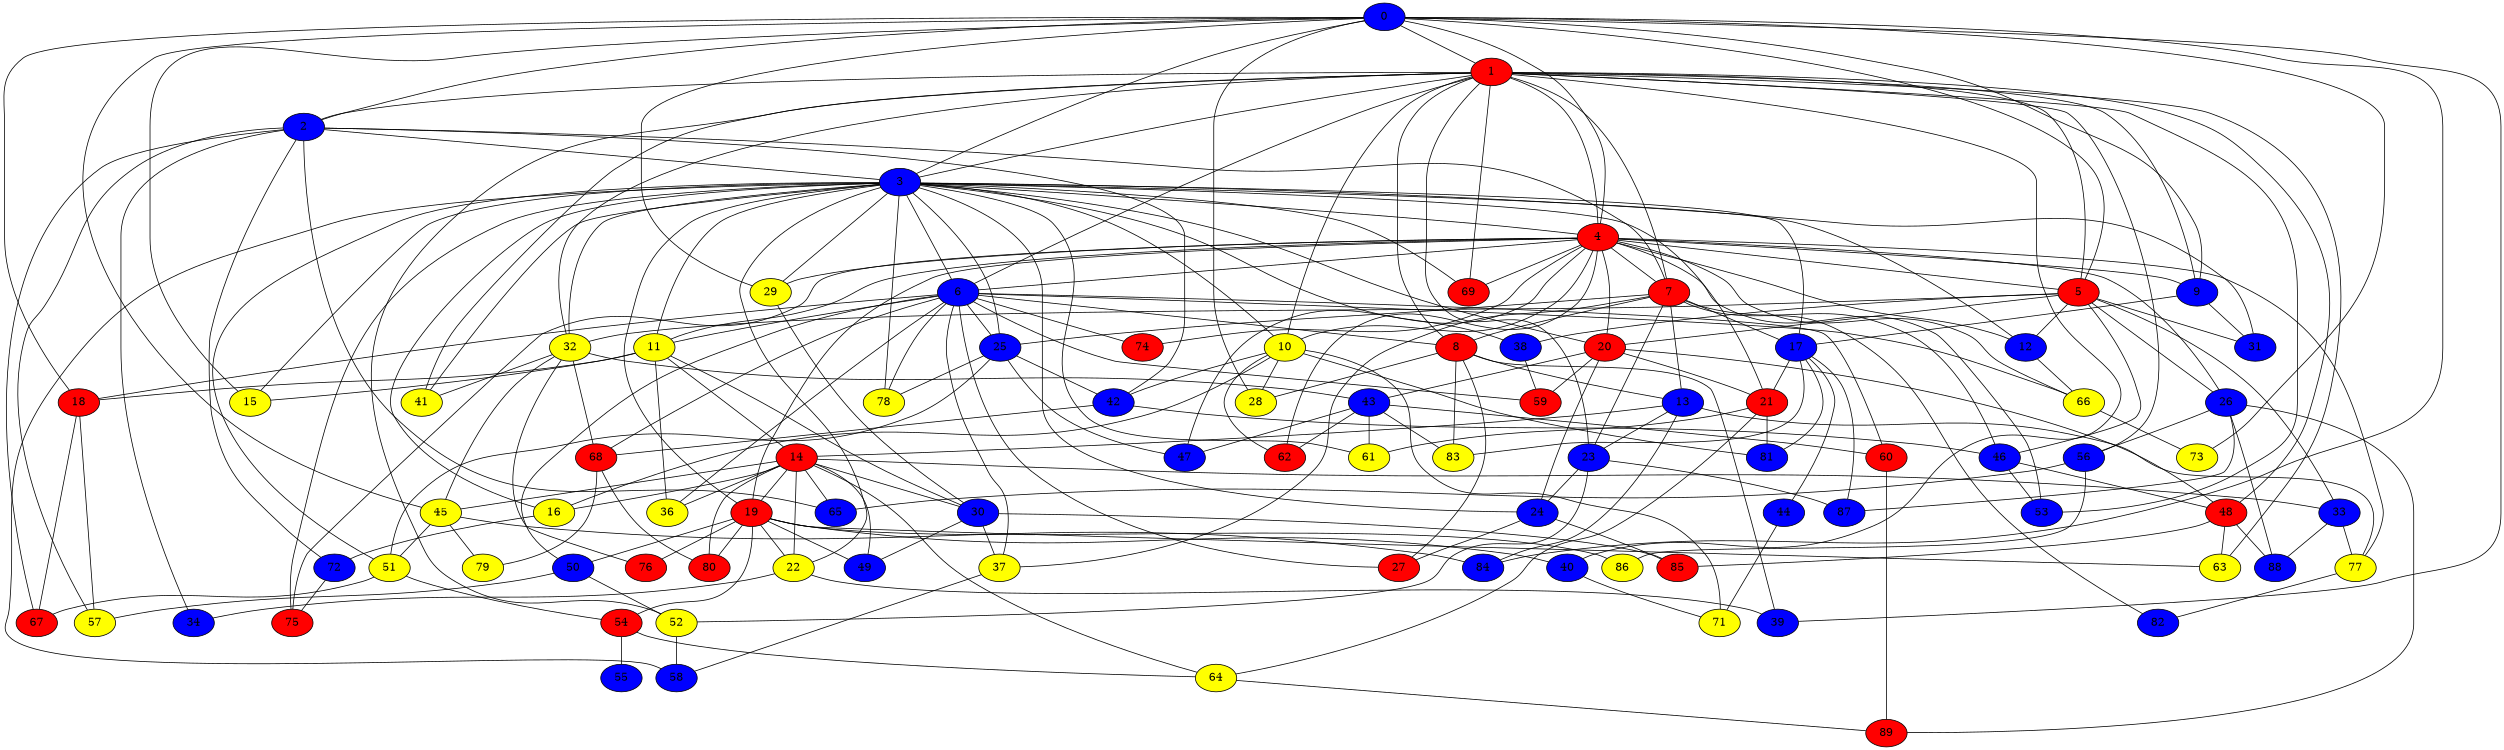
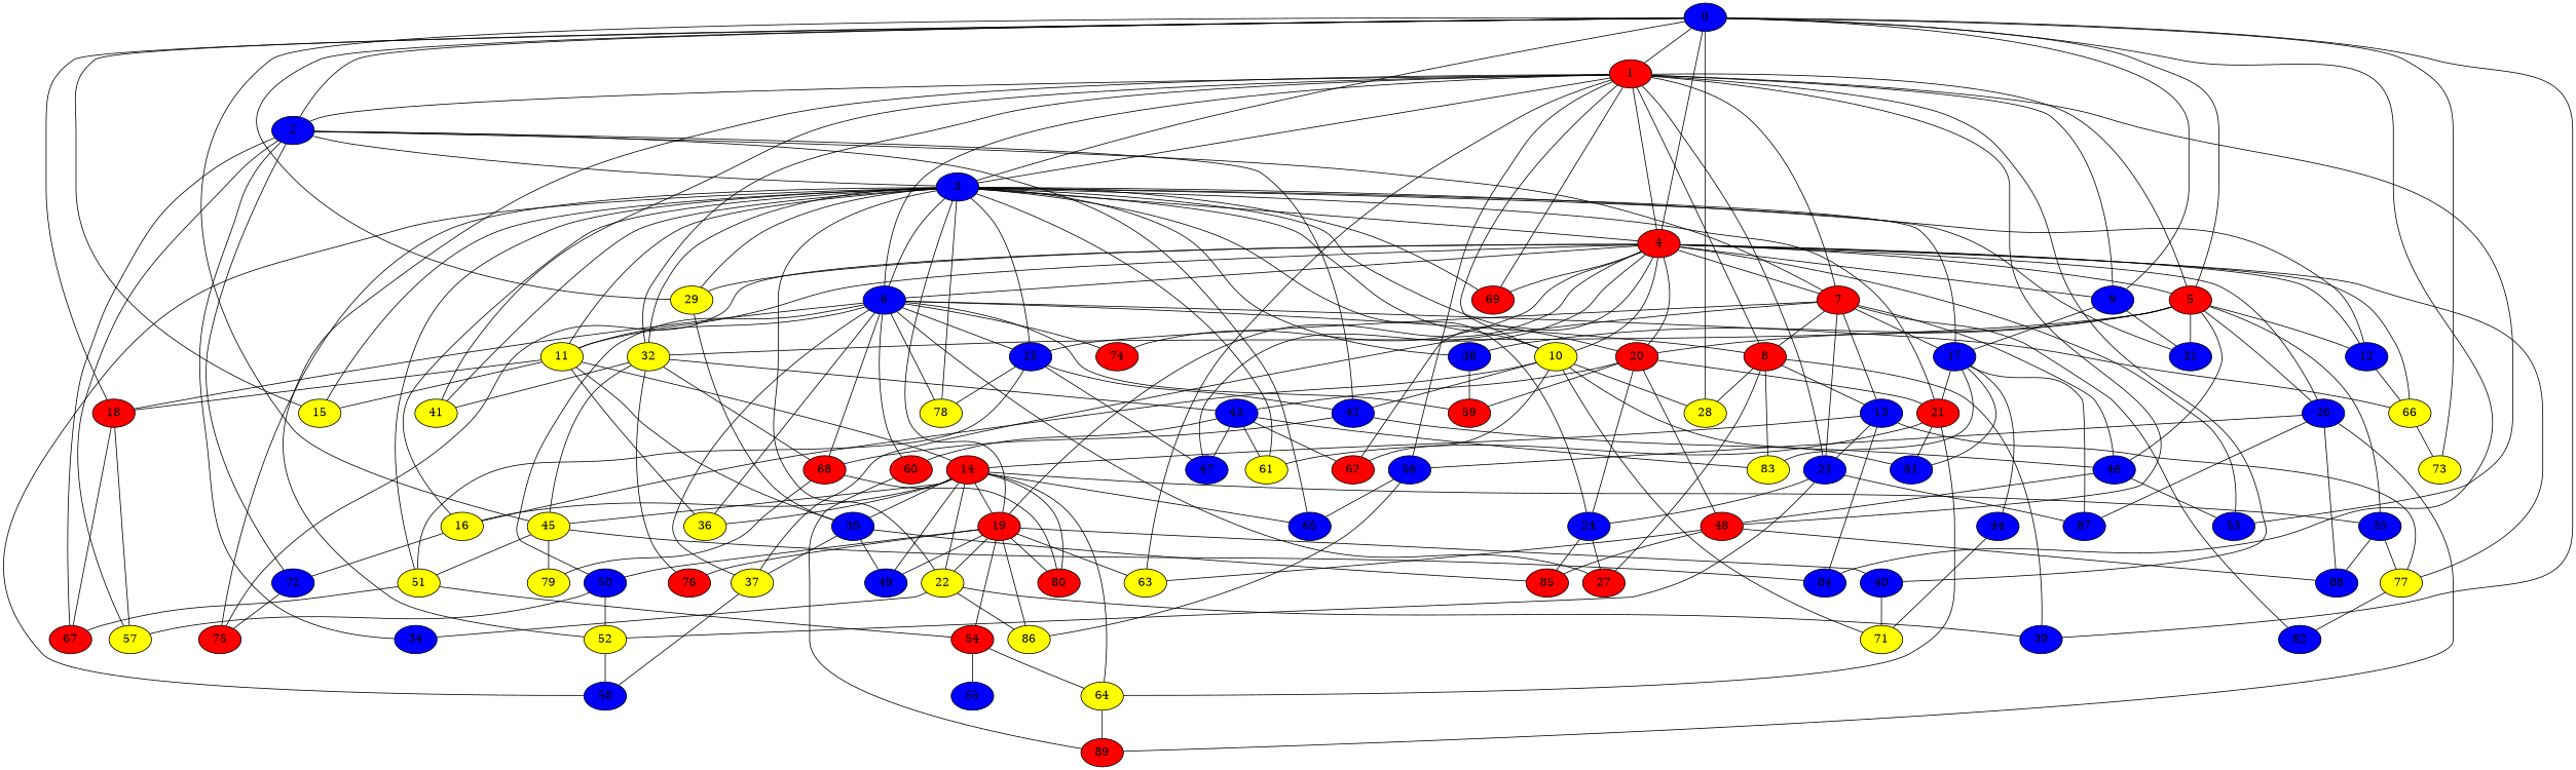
  graph {
    node [fillcolor=blue style=filled]
    1 [fillcolor=red]
    0
    2
    3
    4 [fillcolor=red]
    5 [fillcolor=red]
    9
    15 [fillcolor=yellow]
    18 [fillcolor=red]
    28 [fillcolor=yellow]
    29 [fillcolor=yellow]
    39
    45 [fillcolor=yellow]
    73 [fillcolor=yellow]
    84
    6
    7 [fillcolor=red]
    8 [fillcolor=red]
    10 [fillcolor=yellow]
    23
    32 [fillcolor=yellow]
    40
    41 [fillcolor=yellow]
    48 [fillcolor=red]
    52 [fillcolor=yellow]
    53
    56
    63 [fillcolor=yellow]
    69 [fillcolor=red]
    34
    42
    57 [fillcolor=yellow]
    65
    67 [fillcolor=red]
    72
    11 [fillcolor=yellow]
    12
    16 [fillcolor=yellow]
    17
    19 [fillcolor=red]
    20 [fillcolor=red]
    21 [fillcolor=red]
    22 [fillcolor=yellow]
    24
    25
    31
    38
    51 [fillcolor=yellow]
    58
    61 [fillcolor=yellow]
    75 [fillcolor=red]
    78 [fillcolor=yellow]
    26
    47
    62 [fillcolor=red]
    66 [fillcolor=yellow]
    74 [fillcolor=red]
    77 [fillcolor=yellow]
    33
    46
    30
    79 [fillcolor=yellow]
    27 [fillcolor=red]
    36 [fillcolor=yellow]
    37 [fillcolor=yellow]
    50
    59 [fillcolor=red]
    60 [fillcolor=red]
    68 [fillcolor=red]
    13
    82
    83 [fillcolor=yellow]
    71 [fillcolor=yellow]
    81
    87
    76 [fillcolor=red]
    43
    85 [fillcolor=red]
    88
    86 [fillcolor=yellow]
    14 [fillcolor=red]
    44
    49
    80 [fillcolor=red]
    54 [fillcolor=red]
    64 [fillcolor=yellow]
    89 [fillcolor=red]
    55
    1 -- 2
    1 -- 3
    1 -- 4
    1 -- 5
    1 -- 9
    1 -- 6
    1 -- 7
    1 -- 8
    1 -- 10
    1 -- 23
    1 -- 32
    1 -- 40
    1 -- 41
    1 -- 48
    1 -- 52
    1 -- 53
    1 -- 56
    1 -- 63
    1 -- 69
    0 -- 1
    0 -- 2
    0 -- 3
    0 -- 4
    0 -- 5
    0 -- 9
    0 -- 15
    0 -- 18
    0 -- 28
    0 -- 29
    0 -- 39
    0 -- 45
    0 -- 73
    0 -- 84
    2 -- 3
    2 -- 7
    2 -- 34
    2 -- 42
    2 -- 57
    2 -- 65
    2 -- 67
    2 -- 72
    3 -- 4
    3 -- 15
    3 -- 29
    3 -- 6
    3 -- 10
    3 -- 32
    3 -- 41
    3 -- 69
    3 -- 11
    3 -- 12
    3 -- 16
    3 -- 17
    3 -- 19
    3 -- 20
    3 -- 21
    3 -- 22
    3 -- 24
    3 -- 25
    3 -- 31
    3 -- 38
    3 -- 51
    3 -- 58
    3 -- 61
    3 -- 75
    3 -- 78
    4 -- 5
    4 -- 9
    4 -- 29
    4 -- 6
    4 -- 7
    4 -- 10
    4 -- 53
    4 -- 69
    4 -- 11
    4 -- 12
    4 -- 19
    4 -- 20
    4 -- 75
    4 -- 26
    4 -- 47
    4 -- 62
    4 -- 66
    4 -- 74
    4 -- 77
    5 -- 32
    5 -- 12
    5 -- 20
    5 -- 31
    5 -- 38
    5 -- 26
    5 -- 33
    5 -- 46
    9 -- 17
    9 -- 31
    18 -- 57
    18 -- 67
    29 -- 30
    45 -- 84
    45 -- 51
    45 -- 79
    6 -- 18
    6 -- 8
    6 -- 11
    6 -- 25
    6 -- 78
    6 -- 66
    6 -- 74
    6 -- 27
    6 -- 36
    6 -- 37
    6 -- 50
    6 -- 59
    6 -- 60
    6 -- 68
    7 -- 8
    7 -- 23
    7 -- 17
    7 -- 25
    7 -- 46
    7 -- 37
    7 -- 13
    7 -- 82
    8 -- 28
    8 -- 39
    8 -- 27
    8 -- 13
    8 -- 83
    10 -- 28
    10 -- 42
    10 -- 16
    10 -- 62
    10 -- 71
    10 -- 81
    23 -- 52
    23 -- 24
    23 -- 87
    32 -- 45
    32 -- 41
    32 -- 68
    32 -- 76
    32 -- 43
    40 -- 71
    48 -- 63
    48 -- 85
    48 -- 88
    52 -- 58
    56 -- 65
    56 -- 86
    42 -- 46
    42 -- 68
    72 -- 75
    11 -- 15
    11 -- 18
    11 -- 30
    11 -- 36
    11 -- 14
    12 -- 66
    16 -- 72
    17 -- 21
    17 -- 83
    17 -- 81
    17 -- 87
    17 -- 44
    19 -- 40
    19 -- 63
    19 -- 22
    19 -- 50
    19 -- 76
    19 -- 86
    19 -- 49
    19 -- 80
    19 -- 54
    20 -- 48
    20 -- 21
    20 -- 24
    20 -- 59
    20 -- 43
    21 -- 61
    21 -- 81
    21 -- 64
    22 -- 39
    22 -- 34
+   22 -- 86
    24 -- 27
    24 -- 85
    25 -- 42
    25 -- 51
    25 -- 78
    25 -- 47
    38 -- 59
    51 -- 67
    51 -- 54
    26 -- 56
    26 -- 87
    26 -- 88
    26 -- 89
    66 -- 73
    77 -- 82
    33 -- 77
    33 -- 88
    46 -- 48
    46 -- 53
    30 -- 37
    30 -- 85
    30 -- 49
    37 -- 58
    50 -- 52
    50 -- 57
    60 -- 89
    68 -- 79
    68 -- 80
    13 -- 84
    13 -- 23
    13 -- 77
    13 -- 14
    43 -- 61
    43 -- 47
    43 -- 62
    43 -- 60
    43 -- 83
    14 -- 45
    14 -- 65
    14 -- 16
    14 -- 19
    14 -- 22
    14 -- 33
    14 -- 30
    14 -- 36
    14 -- 49
    14 -- 80
    14 -- 64
    44 -- 71
    54 -- 64
    54 -- 55
    64 -- 89
  }
